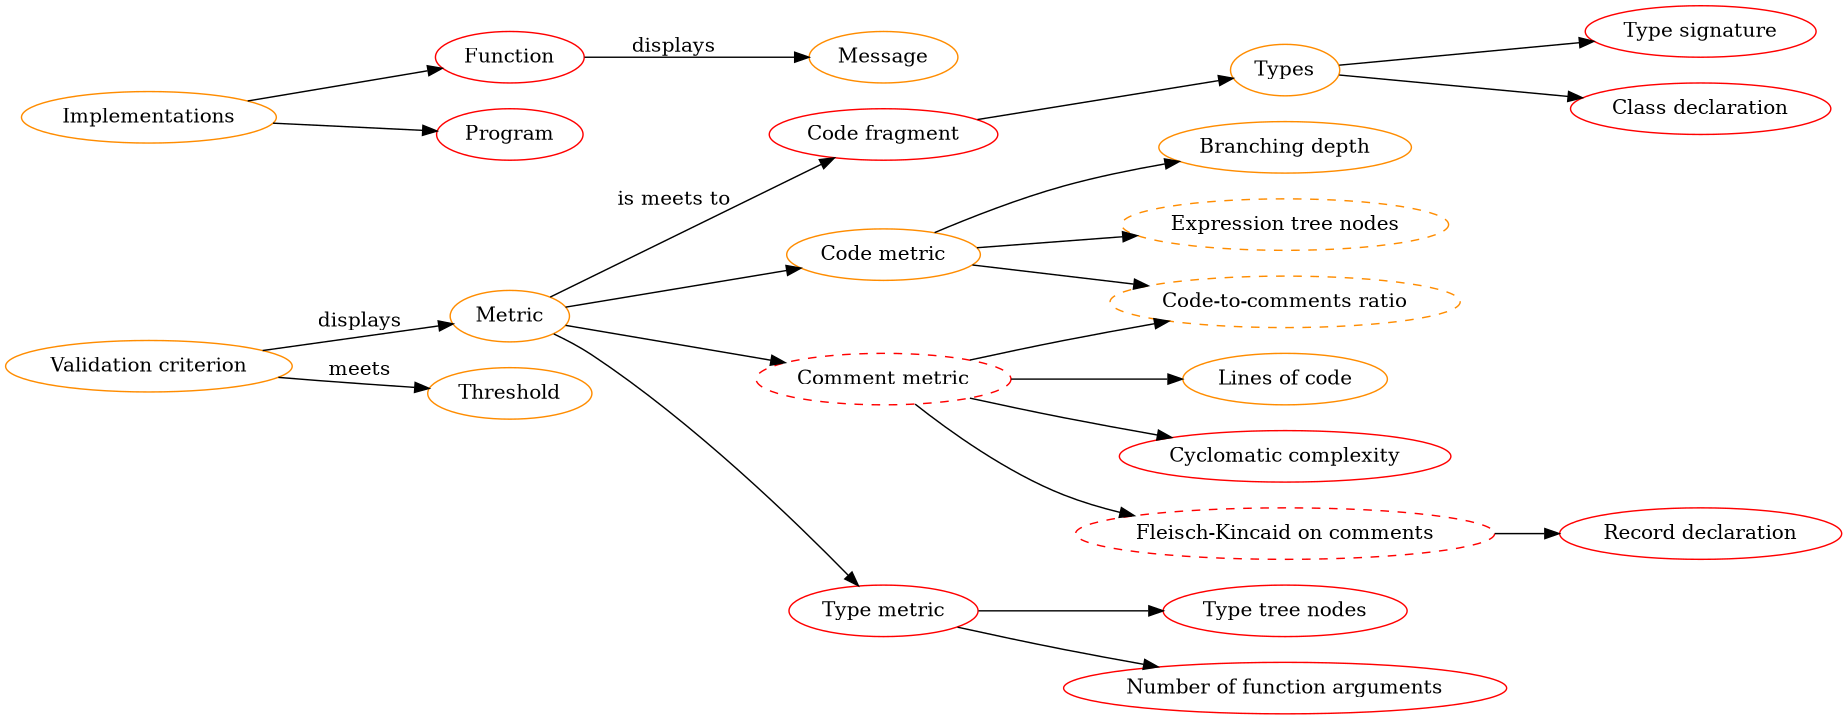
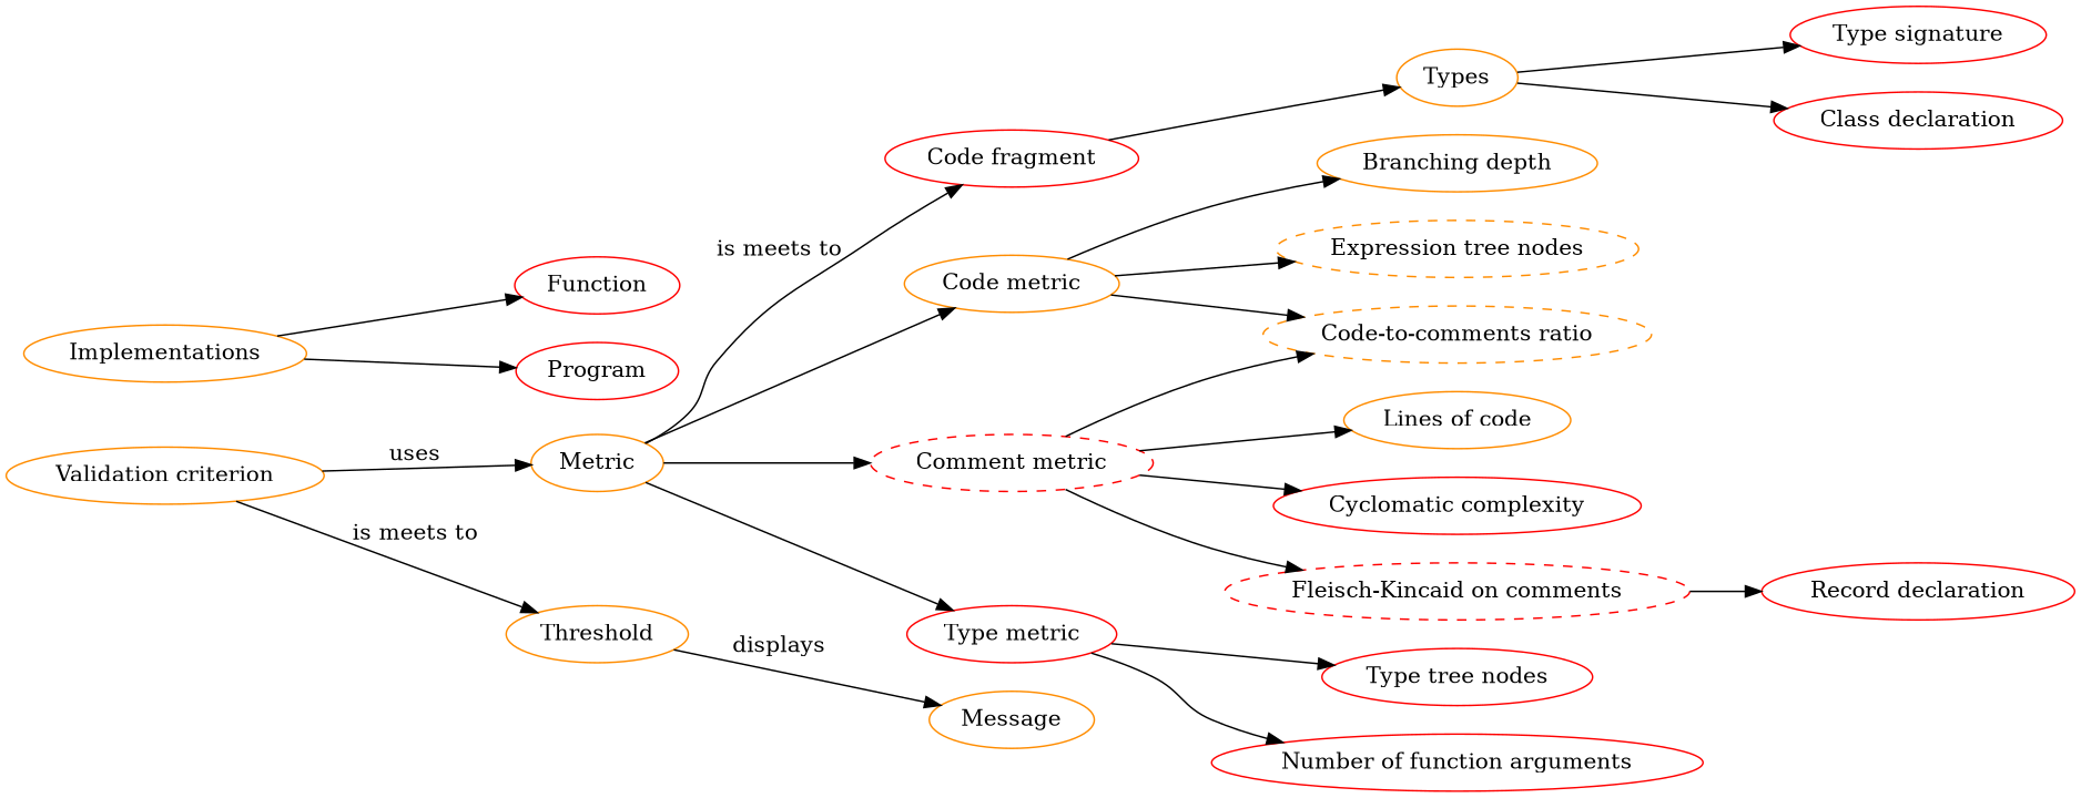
  digraph {
    fontsize=48
    rankdir=LR
    style=plaintext
    node [color=red]
    n1 [label="Code fragment"]
    n2 [color=darkorange label=Types]
    n3 [color=darkorange label=Implementations]
    Function
    Program
    "Type signature"
    n7 [label="Class declaration"]
    n8 [label="Record declaration"]
    Metric [color=darkorange]
    n10 [color=darkorange label="Code metric"]
    n11 [label="Type metric"]
    n12 [label="Comment metric" style=dashed]
    "Branching depth" [color=darkorange]
    n14 [color=darkorange label="Expression tree nodes" style=dashed]
    n15 [color=darkorange label="Code-to-comments ratio" style=dashed]
    "Type tree nodes"
    "Number of function arguments"
    "Lines of code" [color=darkorange]
    "Cyclomatic complexity"
    n20 [label="Fleisch-Kincaid on comments" style=dashed]
    n21 [color=darkorange label="Validation criterion"]
    Threshold [color=darkorange]
    Message [color=darkorange]
    n1 -> n2
    n2 -> "Type signature"
    n2 -> n7
    n3 -> Function
    n3 -> Program
    Metric -> n1 [label="is meets to"]
    Metric -> n10
    Metric -> n11
    Metric -> n12
    n10 -> "Branching depth"
    n10 -> n14
    n10 -> n15
    n11 -> "Type tree nodes"
    n11 -> "Number of function arguments"
    n12 -> n15
    n12 -> "Lines of code"
    n12 -> "Cyclomatic complexity"
    n12 -> n20
    n20 -> n8
-   n21 -> Metric [label=displays]
-   n21 -> Threshold [label=meets]
-   Function -> Message [label=displays]
+   n21 -> Metric [label=uses]
+   n21 -> Threshold [label="is meets to"]
+   Threshold -> Message [label=displays]
  }
